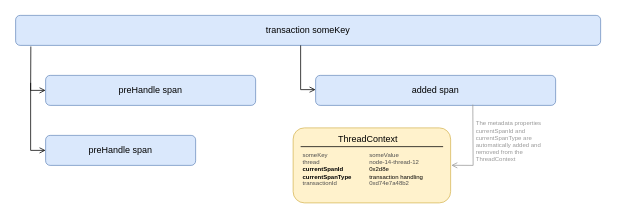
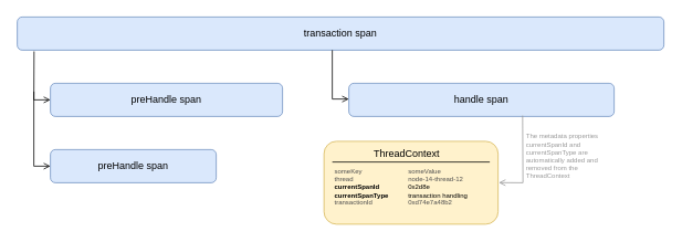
  <mxCell id="0" />
  <mxCell id="1" parent="0" />
- <mxCell id="2" value="transaction someKey" style="rounded=1;whiteSpace=wrap;html=1;fillColor=#dae8fc;strokeColor=#6c8ebf;" vertex="1" parent="1"><mxGeometry x="20" y="20" width="780" height="40" as="geometry" /></mxCell>
+ <mxCell id="2" value="transaction span" style="rounded=1;whiteSpace=wrap;html=1;fillColor=#dae8fc;strokeColor=#6c8ebf;" vertex="1" parent="1"><mxGeometry x="20" y="20" width="780" height="40" as="geometry" /></mxCell>
  <mxCell id="3" value="preHandle span" style="rounded=1;whiteSpace=wrap;html=1;fillColor=#dae8fc;strokeColor=#6c8ebf;" vertex="1" parent="1"><mxGeometry x="60" y="100" width="280" height="40" as="geometry" /></mxCell>
  <mxCell id="4" value="preHandle span" style="rounded=1;whiteSpace=wrap;html=1;fillColor=#dae8fc;strokeColor=#6c8ebf;" vertex="1" parent="1"><mxGeometry x="60" y="180" width="200" height="40" as="geometry" /></mxCell>
- <mxCell id="5" value="added span" style="rounded=1;whiteSpace=wrap;html=1;fillColor=#dae8fc;strokeColor=#6c8ebf;" vertex="1" parent="1"><mxGeometry x="420" y="100" width="320" height="40" as="geometry" /></mxCell>
+ <mxCell id="5" value="handle span" style="rounded=1;whiteSpace=wrap;html=1;fillColor=#dae8fc;strokeColor=#6c8ebf;" vertex="1" parent="1"><mxGeometry x="420" y="100" width="320" height="40" as="geometry" /></mxCell>
  <mxCell id="6" value="" style="endArrow=open;html=1;rounded=0;endFill=0;entryX=0;entryY=0.5;entryDx=0;entryDy=0;exitX=0.026;exitY=1.037;exitDx=0;exitDy=0;exitPerimeter=0;" edge="1" parent="1" source="2" target="3"><mxGeometry width="50" height="50" relative="1" as="geometry"><mxPoint x="30" y="70" as="sourcePoint" /><mxPoint x="30" y="70" as="targetPoint" /><Array as="points"><mxPoint x="40" y="120" /></Array></mxGeometry></mxCell>
  <mxCell id="7" value="" style="endArrow=open;html=1;rounded=0;endFill=0;entryX=0;entryY=0.5;entryDx=0;entryDy=0;exitX=0.026;exitY=1.037;exitDx=0;exitDy=0;exitPerimeter=0;" edge="1" parent="1" target="4"><mxGeometry width="50" height="50" relative="1" as="geometry"><mxPoint x="40" y="110" as="sourcePoint" /><mxPoint x="60" y="169" as="targetPoint" /><Array as="points"><mxPoint x="40" y="200" /></Array></mxGeometry></mxCell>
  <mxCell id="8" value="" style="endArrow=open;html=1;rounded=0;endFill=0;entryX=0;entryY=0.5;entryDx=0;entryDy=0;exitX=0.026;exitY=1.037;exitDx=0;exitDy=0;exitPerimeter=0;" edge="1" parent="1"><mxGeometry width="50" height="50" relative="1" as="geometry"><mxPoint x="400" y="60" as="sourcePoint" /><mxPoint x="420" y="119" as="targetPoint" /><Array as="points"><mxPoint x="400" y="119" /></Array></mxGeometry></mxCell>
  <mxCell id="9" value="" style="rounded=1;whiteSpace=wrap;html=1;fillColor=#fff2cc;strokeColor=#d6b656;movable=1;resizable=1;rotatable=1;deletable=1;editable=1;locked=0;connectable=1;" vertex="1" parent="1"><mxGeometry x="390" y="170" width="210" height="100" as="geometry" /></mxCell>
  <mxCell id="10" value="ThreadContext" style="text;html=1;strokeColor=none;fillColor=none;align=center;verticalAlign=middle;whiteSpace=wrap;rounded=0;" vertex="1" parent="1"><mxGeometry x="460" y="170" width="60" height="30" as="geometry" /></mxCell>
  <mxCell id="11" value="&lt;span style=&quot;font-size: 8px;&quot;&gt;&lt;font color=&quot;#4d4d4d&quot;&gt;someKey&lt;/font&gt;&lt;/span&gt;&lt;span style=&quot;white-space: pre; font-size: 8px;&quot;&gt;&lt;font color=&quot;#4d4d4d&quot;&gt;&#09;&lt;/font&gt;&lt;span style=&quot;white-space: pre; font-size: 8px;&quot;&gt;&lt;font color=&quot;#4d4d4d&quot;&gt;&#09;&lt;span style=&quot;white-space: pre;&quot;&gt;&#09;&lt;span style=&quot;white-space: pre;&quot;&gt;&#09;&lt;/span&gt;&lt;/span&gt;&lt;/font&gt;&lt;span style=&quot;white-space: pre; font-size: 8px;&quot;&gt;&lt;font color=&quot;#4d4d4d&quot;&gt;someValue&lt;br style=&quot;font-size: 8px;&quot;&gt;&lt;span style=&quot;font-size: 8px;&quot;&gt;thread&lt;/span&gt;&lt;/font&gt;&lt;span style=&quot;white-space: pre; font-size: 8px;&quot;&gt;&lt;font color=&quot;#4d4d4d&quot;&gt;&#09;&lt;/font&gt;&lt;span style=&quot;white-space: pre; font-size: 8px;&quot;&gt;&lt;font color=&quot;#4d4d4d&quot;&gt;&#09;&lt;/font&gt;&lt;span style=&quot;white-space: pre; font-size: 8px;&quot;&gt;&lt;font color=&quot;#4d4d4d&quot;&gt;&#09;&lt;span style=&quot;white-space: pre;&quot;&gt;&#09;&lt;/span&gt;node-14-thread-12&lt;/font&gt;&lt;br style=&quot;font-size: 8px;&quot;&gt;&lt;/span&gt;&lt;/span&gt;&lt;/span&gt;&lt;b style=&quot;font-size: 8px;&quot;&gt;currentSpanId&lt;/b&gt;&lt;span style=&quot;white-space: pre; font-size: 8px;&quot;&gt;&#09;&lt;span style=&quot;white-space: pre; font-size: 8px;&quot;&gt;&#09;0x2d8e&lt;br style=&quot;font-size: 8px;&quot;&gt;&lt;/span&gt;&lt;/span&gt;&lt;b style=&quot;font-size: 8px;&quot;&gt;currentSpanType&lt;/b&gt;&lt;span style=&quot;white-space: pre; font-size: 8px;&quot;&gt;&#09;&lt;span style=&quot;white-space: pre; font-size: 8px;&quot;&gt;&#09;transaction handling&lt;br style=&quot;font-size: 8px;&quot;&gt;&lt;/span&gt;&lt;/span&gt;&lt;font color=&quot;#4d4d4d&quot;&gt;&lt;span style=&quot;font-size: 8px;&quot;&gt;transactionId&lt;/span&gt;&lt;span style=&quot;white-space: pre; font-size: 8px;&quot;&gt;&#09;&lt;span style=&quot;white-space: pre; font-size: 8px;&quot;&gt;&#09;&lt;span style=&quot;white-space: pre;&quot;&gt;&#09;&lt;/span&gt;0xd74e7a48b2&lt;/span&gt;&lt;/span&gt;&lt;/font&gt;&lt;br style=&quot;font-size: 8px;&quot;&gt;&lt;/span&gt;&lt;/span&gt;&lt;/span&gt;" style="text;html=1;strokeColor=none;fillColor=none;align=left;verticalAlign=top;whiteSpace=wrap;rounded=0;fontSize=8;" vertex="1" parent="1"><mxGeometry x="401" y="195" width="189" height="75" as="geometry" /></mxCell>
  <mxCell id="12" value="" style="endArrow=none;html=1;rounded=0;" edge="1" parent="1"><mxGeometry width="50" height="50" relative="1" as="geometry"><mxPoint x="400" y="195" as="sourcePoint" /><mxPoint x="590" y="195" as="targetPoint" /></mxGeometry></mxCell>
  <mxCell id="13" value="" style="endArrow=open;html=1;rounded=0;endFill=0;strokeColor=#999999;entryX=1.004;entryY=0.499;entryDx=0;entryDy=0;entryPerimeter=0;exitX=0.655;exitY=0.975;exitDx=0;exitDy=0;exitPerimeter=0;" edge="1" parent="1" source="5" target="9"><mxGeometry width="50" height="50" relative="1" as="geometry"><mxPoint x="660" y="250" as="sourcePoint" /><mxPoint x="610" y="230" as="targetPoint" /><Array as="points"><mxPoint x="630" y="220" /></Array></mxGeometry></mxCell>
  <mxCell id="14" value="The metadata properties currentSpanId and currentSpanType are automatically added and removed from the ThreadContext" style="text;html=1;strokeColor=none;fillColor=none;align=left;verticalAlign=top;whiteSpace=wrap;rounded=0;fontSize=8;fontColor=#999999;" vertex="1" parent="1"><mxGeometry x="632" y="153" width="110" height="65" as="geometry" /></mxCell>
